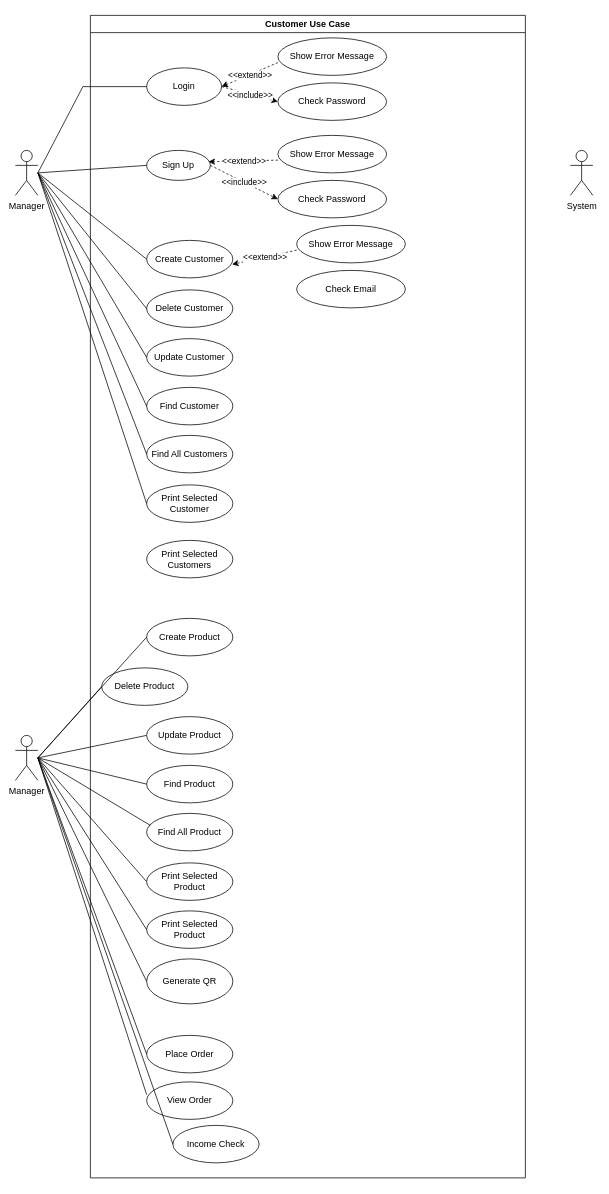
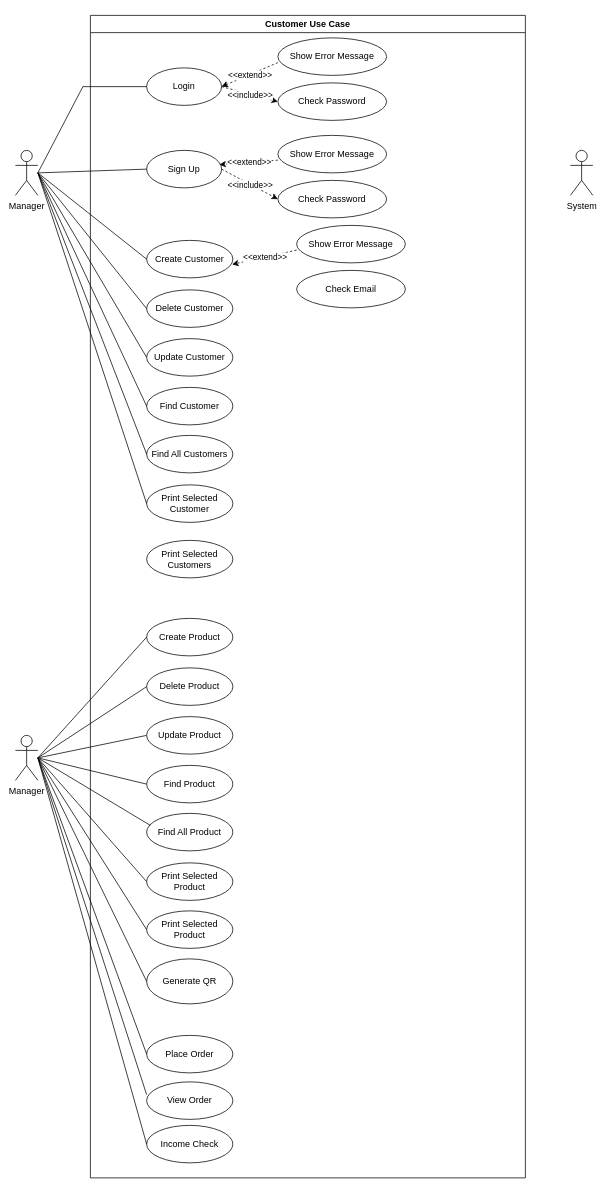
  <mxCell id="0" />
  <mxCell id="1" parent="0" />
  <mxCell id="2" value="Customer Use Case" style="swimlane;whiteSpace=wrap;html=1;" vertex="1" parent="1"><mxGeometry x="120" y="20" width="580" height="1550" as="geometry" /></mxCell>
  <mxCell id="3" value="Login" style="ellipse;whiteSpace=wrap;html=1;" vertex="1" parent="2"><mxGeometry x="75" y="70" width="100" height="50" as="geometry" /></mxCell>
  <mxCell id="4" value="Show Error Message" style="ellipse;whiteSpace=wrap;html=1;" vertex="1" parent="2"><mxGeometry x="250" y="30" width="145" height="50" as="geometry" /></mxCell>
  <mxCell id="5" value="Check Password" style="ellipse;whiteSpace=wrap;html=1;" vertex="1" parent="2"><mxGeometry x="250" y="90" width="145" height="50" as="geometry" /></mxCell>
- <mxCell id="6" value="Sign Up" style="ellipse;whiteSpace=wrap;html=1;" vertex="1" parent="2"><mxGeometry x="75" y="180" width="85" height="40" as="geometry" /></mxCell>
+ <mxCell id="6" value="Sign Up" style="ellipse;whiteSpace=wrap;html=1;" vertex="1" parent="2"><mxGeometry x="75" y="180" width="100" height="50" as="geometry" /></mxCell>
  <mxCell id="7" value="" style="endArrow=classic;html=1;rounded=0;entryX=0;entryY=0.5;entryDx=0;entryDy=0;dashed=1;exitX=1;exitY=0.5;exitDx=0;exitDy=0;" edge="1" parent="2" source="3" target="5"><mxGeometry relative="1" as="geometry"><mxPoint x="165" y="130" as="sourcePoint" /><mxPoint x="265" y="130" as="targetPoint" /></mxGeometry></mxCell>
  <mxCell id="8" value="&amp;lt;&amp;lt;include&amp;gt;&amp;gt;" style="edgeLabel;resizable=0;html=1;align=center;verticalAlign=middle;" connectable="0" vertex="1" parent="7"><mxGeometry relative="1" as="geometry" /></mxCell>
  <mxCell id="9" value="" style="endArrow=classic;html=1;rounded=0;exitX=0;exitY=0.66;exitDx=0;exitDy=0;exitPerimeter=0;entryX=1;entryY=0.5;entryDx=0;entryDy=0;dashed=1;" edge="1" parent="2" source="4" target="3"><mxGeometry relative="1" as="geometry"><mxPoint x="140" y="60" as="sourcePoint" /><mxPoint x="240" y="60" as="targetPoint" /></mxGeometry></mxCell>
  <mxCell id="10" value="&amp;lt;&amp;lt;extend&amp;gt;&amp;gt;" style="edgeLabel;resizable=0;html=1;align=center;verticalAlign=middle;" connectable="0" vertex="1" parent="9"><mxGeometry relative="1" as="geometry" /></mxCell>
  <mxCell id="11" value="Show Error Message" style="ellipse;whiteSpace=wrap;html=1;" vertex="1" parent="2"><mxGeometry x="250" y="160" width="145" height="50" as="geometry" /></mxCell>
  <mxCell id="12" value="Check Password" style="ellipse;whiteSpace=wrap;html=1;" vertex="1" parent="2"><mxGeometry x="250" y="220" width="145" height="50" as="geometry" /></mxCell>
  <mxCell id="13" value="" style="endArrow=classic;html=1;rounded=0;entryX=0;entryY=0.5;entryDx=0;entryDy=0;dashed=1;exitX=1;exitY=0.5;exitDx=0;exitDy=0;" edge="1" parent="2" target="12" source="6"><mxGeometry relative="1" as="geometry"><mxPoint x="175" y="270" as="sourcePoint" /><mxPoint x="275" y="270" as="targetPoint" /></mxGeometry></mxCell>
  <mxCell id="14" value="&amp;lt;&amp;lt;include&amp;gt;&amp;gt;" style="edgeLabel;resizable=0;html=1;align=center;verticalAlign=middle;" connectable="0" vertex="1" parent="13"><mxGeometry relative="1" as="geometry" /></mxCell>
  <mxCell id="15" value="" style="endArrow=classic;html=1;rounded=0;exitX=0;exitY=0.66;exitDx=0;exitDy=0;exitPerimeter=0;entryX=0.97;entryY=0.38;entryDx=0;entryDy=0;dashed=1;entryPerimeter=0;" edge="1" parent="2" source="11" target="6"><mxGeometry relative="1" as="geometry"><mxPoint x="150" y="200" as="sourcePoint" /><mxPoint x="185" y="255" as="targetPoint" /></mxGeometry></mxCell>
  <mxCell id="16" value="&amp;lt;&amp;lt;extend&amp;gt;&amp;gt;" style="edgeLabel;resizable=0;html=1;align=center;verticalAlign=middle;" connectable="0" vertex="1" parent="15"><mxGeometry relative="1" as="geometry" /></mxCell>
  <mxCell id="17" value="Show Error Message" style="ellipse;whiteSpace=wrap;html=1;" vertex="1" parent="2"><mxGeometry x="275" y="280" width="145" height="50" as="geometry" /></mxCell>
  <mxCell id="18" value="Check Email" style="ellipse;whiteSpace=wrap;html=1;" vertex="1" parent="2"><mxGeometry x="275" y="340" width="145" height="50" as="geometry" /></mxCell>
  <mxCell id="19" value="" style="endArrow=classic;html=1;rounded=0;exitX=0;exitY=0.66;exitDx=0;exitDy=0;exitPerimeter=0;entryX=0.991;entryY=0.64;entryDx=0;entryDy=0;dashed=1;entryPerimeter=0;" edge="1" parent="2" source="17" target="21"><mxGeometry relative="1" as="geometry"><mxPoint x="175" y="370" as="sourcePoint" /><mxPoint x="210" y="425" as="targetPoint" /></mxGeometry></mxCell>
  <mxCell id="20" value="&amp;lt;&amp;lt;extend&amp;gt;&amp;gt;" style="edgeLabel;resizable=0;html=1;align=center;verticalAlign=middle;" connectable="0" vertex="1" parent="19"><mxGeometry relative="1" as="geometry" /></mxCell>
  <mxCell id="21" value="Create Customer" style="ellipse;whiteSpace=wrap;html=1;" vertex="1" parent="2"><mxGeometry x="75" y="300" width="115" height="50" as="geometry" /></mxCell>
  <mxCell id="22" value="Delete Customer" style="ellipse;whiteSpace=wrap;html=1;" vertex="1" parent="2"><mxGeometry x="75" y="366" width="115" height="50" as="geometry" /></mxCell>
  <mxCell id="23" value="Update Customer" style="ellipse;whiteSpace=wrap;html=1;" vertex="1" parent="2"><mxGeometry x="75" y="431" width="115" height="50" as="geometry" /></mxCell>
  <mxCell id="24" value="Find Customer" style="ellipse;whiteSpace=wrap;html=1;" vertex="1" parent="2"><mxGeometry x="75" y="496" width="115" height="50" as="geometry" /></mxCell>
  <mxCell id="25" value="Find All Customers" style="ellipse;whiteSpace=wrap;html=1;" vertex="1" parent="2"><mxGeometry x="75" y="560" width="115" height="50" as="geometry" /></mxCell>
  <mxCell id="26" value="Print Selected Customers" style="ellipse;whiteSpace=wrap;html=1;" vertex="1" parent="2"><mxGeometry x="75" y="700" width="115" height="50" as="geometry" /></mxCell>
  <mxCell id="27" value="Print Selected Customer" style="ellipse;whiteSpace=wrap;html=1;" vertex="1" parent="2"><mxGeometry x="75" y="626" width="115" height="50" as="geometry" /></mxCell>
  <mxCell id="28" value="Generate QR" style="ellipse;whiteSpace=wrap;html=1;" vertex="1" parent="2"><mxGeometry x="75" y="1258" width="115" height="60" as="geometry" /></mxCell>
  <mxCell id="29" value="Place Order" style="ellipse;whiteSpace=wrap;html=1;" vertex="1" parent="2"><mxGeometry x="75" y="1360" width="115" height="50" as="geometry" /></mxCell>
  <mxCell id="30" value="View Order" style="ellipse;whiteSpace=wrap;html=1;" vertex="1" parent="2"><mxGeometry x="75" y="1422" width="115" height="50" as="geometry" /></mxCell>
- <mxCell id="31" value="Income Check" style="ellipse;whiteSpace=wrap;html=1;" vertex="1" parent="2"><mxGeometry x="110" y="1480" width="115" height="50" as="geometry" /></mxCell>
+ <mxCell id="31" value="Income Check" style="ellipse;whiteSpace=wrap;html=1;" vertex="1" parent="2"><mxGeometry x="75" y="1480" width="115" height="50" as="geometry" /></mxCell>
  <mxCell id="32" value="" style="endArrow=none;html=1;rounded=0;entryX=0;entryY=0.5;entryDx=0;entryDy=0;" edge="1" parent="2" target="42"><mxGeometry width="50" height="50" relative="1" as="geometry"><mxPoint x="-70" y="990" as="sourcePoint" /><mxPoint x="50" y="960" as="targetPoint" /></mxGeometry></mxCell>
  <mxCell id="33" value="" style="endArrow=none;html=1;rounded=0;entryX=0;entryY=0.5;entryDx=0;entryDy=0;" edge="1" parent="2" target="43"><mxGeometry width="50" height="50" relative="1" as="geometry"><mxPoint x="-70" y="990" as="sourcePoint" /><mxPoint x="70" y="1000" as="targetPoint" /></mxGeometry></mxCell>
  <mxCell id="34" value="Manager" style="shape=umlActor;verticalLabelPosition=bottom;verticalAlign=top;html=1;outlineConnect=0;" vertex="1" parent="1"><mxGeometry x="20" y="200" width="30" height="60" as="geometry" /></mxCell>
  <mxCell id="35" value="System" style="shape=umlActor;verticalLabelPosition=bottom;verticalAlign=top;html=1;outlineConnect=0;" vertex="1" parent="1"><mxGeometry x="760" y="200" width="30" height="60" as="geometry" /></mxCell>
  <mxCell id="36" value="" style="endArrow=none;html=1;rounded=0;entryX=0;entryY=0.5;entryDx=0;entryDy=0;" edge="1" parent="1" target="3"><mxGeometry width="50" height="50" relative="1" as="geometry"><mxPoint x="50" y="230" as="sourcePoint" /><mxPoint x="100" y="180" as="targetPoint" /><Array as="points"><mxPoint x="110" y="115" /></Array></mxGeometry></mxCell>
  <mxCell id="37" value="" style="endArrow=none;html=1;rounded=0;entryX=0;entryY=0.5;entryDx=0;entryDy=0;" edge="1" parent="1" target="6"><mxGeometry width="50" height="50" relative="1" as="geometry"><mxPoint x="50" y="230" as="sourcePoint" /><mxPoint x="160" y="150" as="targetPoint" /></mxGeometry></mxCell>
  <mxCell id="38" value="" style="endArrow=none;html=1;rounded=0;exitX=0;exitY=0.5;exitDx=0;exitDy=0;" edge="1" parent="1" source="21"><mxGeometry width="50" height="50" relative="1" as="geometry"><mxPoint x="50" y="340" as="sourcePoint" /><mxPoint x="50" y="230" as="targetPoint" /></mxGeometry></mxCell>
  <mxCell id="39" value="" style="endArrow=none;html=1;rounded=0;exitX=0;exitY=0.5;exitDx=0;exitDy=0;" edge="1" parent="1" source="22"><mxGeometry width="50" height="50" relative="1" as="geometry"><mxPoint x="50" y="380" as="sourcePoint" /><mxPoint x="50" y="230" as="targetPoint" /></mxGeometry></mxCell>
  <mxCell id="40" value="Create Product" style="ellipse;whiteSpace=wrap;html=1;" vertex="1" parent="1"><mxGeometry x="195" y="824" width="115" height="50" as="geometry" /></mxCell>
- <mxCell id="41" value="Delete Product" style="ellipse;whiteSpace=wrap;html=1;" vertex="1" parent="1"><mxGeometry x="135" y="890" width="115" height="50" as="geometry" /></mxCell>
+ <mxCell id="41" value="Delete Product" style="ellipse;whiteSpace=wrap;html=1;" vertex="1" parent="1"><mxGeometry x="195" y="890" width="115" height="50" as="geometry" /></mxCell>
  <mxCell id="42" value="Update Product" style="ellipse;whiteSpace=wrap;html=1;" vertex="1" parent="1"><mxGeometry x="195" y="955" width="115" height="50" as="geometry" /></mxCell>
  <mxCell id="43" value="Find Product" style="ellipse;whiteSpace=wrap;html=1;" vertex="1" parent="1"><mxGeometry x="195" y="1020" width="115" height="50" as="geometry" /></mxCell>
  <mxCell id="44" value="Find All Product" style="ellipse;whiteSpace=wrap;html=1;" vertex="1" parent="1"><mxGeometry x="195" y="1084" width="115" height="50" as="geometry" /></mxCell>
  <mxCell id="45" value="Print Selected Product" style="ellipse;whiteSpace=wrap;html=1;" vertex="1" parent="1"><mxGeometry x="195" y="1214" width="115" height="50" as="geometry" /></mxCell>
  <mxCell id="46" value="Print Selected Product" style="ellipse;whiteSpace=wrap;html=1;" vertex="1" parent="1"><mxGeometry x="195" y="1150" width="115" height="50" as="geometry" /></mxCell>
  <mxCell id="47" value="" style="endArrow=none;html=1;rounded=0;exitX=0;exitY=0.5;exitDx=0;exitDy=0;" edge="1" parent="1" source="23"><mxGeometry width="50" height="50" relative="1" as="geometry"><mxPoint x="50" y="400" as="sourcePoint" /><mxPoint x="50" y="230" as="targetPoint" /></mxGeometry></mxCell>
  <mxCell id="48" value="" style="endArrow=none;html=1;rounded=0;exitX=0;exitY=0.5;exitDx=0;exitDy=0;" edge="1" parent="1" source="24"><mxGeometry width="50" height="50" relative="1" as="geometry"><mxPoint x="30" y="400" as="sourcePoint" /><mxPoint x="50" y="230" as="targetPoint" /></mxGeometry></mxCell>
  <mxCell id="49" value="" style="endArrow=none;html=1;rounded=0;exitX=0;exitY=0.5;exitDx=0;exitDy=0;" edge="1" parent="1" source="25"><mxGeometry width="50" height="50" relative="1" as="geometry"><mxPoint x="30" y="420" as="sourcePoint" /><mxPoint x="50" y="230" as="targetPoint" /></mxGeometry></mxCell>
  <mxCell id="50" value="" style="endArrow=none;html=1;rounded=0;exitX=0;exitY=0.5;exitDx=0;exitDy=0;" edge="1" parent="1" source="27"><mxGeometry width="50" height="50" relative="1" as="geometry"><mxPoint x="20" y="380" as="sourcePoint" /><mxPoint x="50" y="230" as="targetPoint" /></mxGeometry></mxCell>
  <mxCell id="51" value="Manager" style="shape=umlActor;verticalLabelPosition=bottom;verticalAlign=top;html=1;outlineConnect=0;" vertex="1" parent="1"><mxGeometry x="20" y="980" width="30" height="60" as="geometry" /></mxCell>
  <mxCell id="52" value="" style="endArrow=none;html=1;rounded=0;entryX=0;entryY=0.5;entryDx=0;entryDy=0;" edge="1" parent="1" target="40"><mxGeometry width="50" height="50" relative="1" as="geometry"><mxPoint x="50" y="1010" as="sourcePoint" /><mxPoint x="100" y="960" as="targetPoint" /></mxGeometry></mxCell>
  <mxCell id="53" value="" style="endArrow=none;html=1;rounded=0;entryX=0;entryY=0.5;entryDx=0;entryDy=0;" edge="1" parent="1" target="41"><mxGeometry width="50" height="50" relative="1" as="geometry"><mxPoint x="50" y="1010" as="sourcePoint" /><mxPoint x="150" y="960" as="targetPoint" /></mxGeometry></mxCell>
  <mxCell id="54" value="" style="endArrow=none;html=1;rounded=0;exitX=0.043;exitY=0.32;exitDx=0;exitDy=0;exitPerimeter=0;" edge="1" parent="1" source="44"><mxGeometry width="50" height="50" relative="1" as="geometry"><mxPoint x="80" y="1110" as="sourcePoint" /><mxPoint x="50" y="1010" as="targetPoint" /></mxGeometry></mxCell>
  <mxCell id="55" value="" style="endArrow=none;html=1;rounded=0;exitX=0;exitY=0.5;exitDx=0;exitDy=0;" edge="1" parent="1" source="46"><mxGeometry width="50" height="50" relative="1" as="geometry"><mxPoint x="40" y="1140" as="sourcePoint" /><mxPoint x="50" y="1010" as="targetPoint" /></mxGeometry></mxCell>
  <mxCell id="56" value="" style="endArrow=none;html=1;rounded=0;exitX=0;exitY=0.5;exitDx=0;exitDy=0;" edge="1" parent="1" source="45"><mxGeometry width="50" height="50" relative="1" as="geometry"><mxPoint x="30" y="1160" as="sourcePoint" /><mxPoint x="50" y="1010" as="targetPoint" /></mxGeometry></mxCell>
  <mxCell id="57" value="" style="endArrow=none;html=1;rounded=0;exitX=0;exitY=0.5;exitDx=0;exitDy=0;" edge="1" parent="1" source="28"><mxGeometry width="50" height="50" relative="1" as="geometry"><mxPoint x="30" y="1160" as="sourcePoint" /><mxPoint x="50" y="1010" as="targetPoint" /></mxGeometry></mxCell>
  <mxCell id="58" value="" style="endArrow=none;html=1;rounded=0;exitX=0;exitY=0.5;exitDx=0;exitDy=0;" edge="1" parent="1" source="29"><mxGeometry width="50" height="50" relative="1" as="geometry"><mxPoint x="100" y="1390" as="sourcePoint" /><mxPoint x="50" y="1010" as="targetPoint" /></mxGeometry></mxCell>
  <mxCell id="59" value="" style="endArrow=none;html=1;rounded=0;exitX=0;exitY=0.34;exitDx=0;exitDy=0;exitPerimeter=0;" edge="1" parent="1" source="30"><mxGeometry width="50" height="50" relative="1" as="geometry"><mxPoint x="20" y="1140" as="sourcePoint" /><mxPoint x="50" y="1010" as="targetPoint" /></mxGeometry></mxCell>
  <mxCell id="60" value="" style="endArrow=none;html=1;rounded=0;exitX=0;exitY=0.5;exitDx=0;exitDy=0;" edge="1" parent="1" source="31"><mxGeometry width="50" height="50" relative="1" as="geometry"><mxPoint x="-10" y="1160" as="sourcePoint" /><mxPoint x="50" y="1010" as="targetPoint" /></mxGeometry></mxCell>
